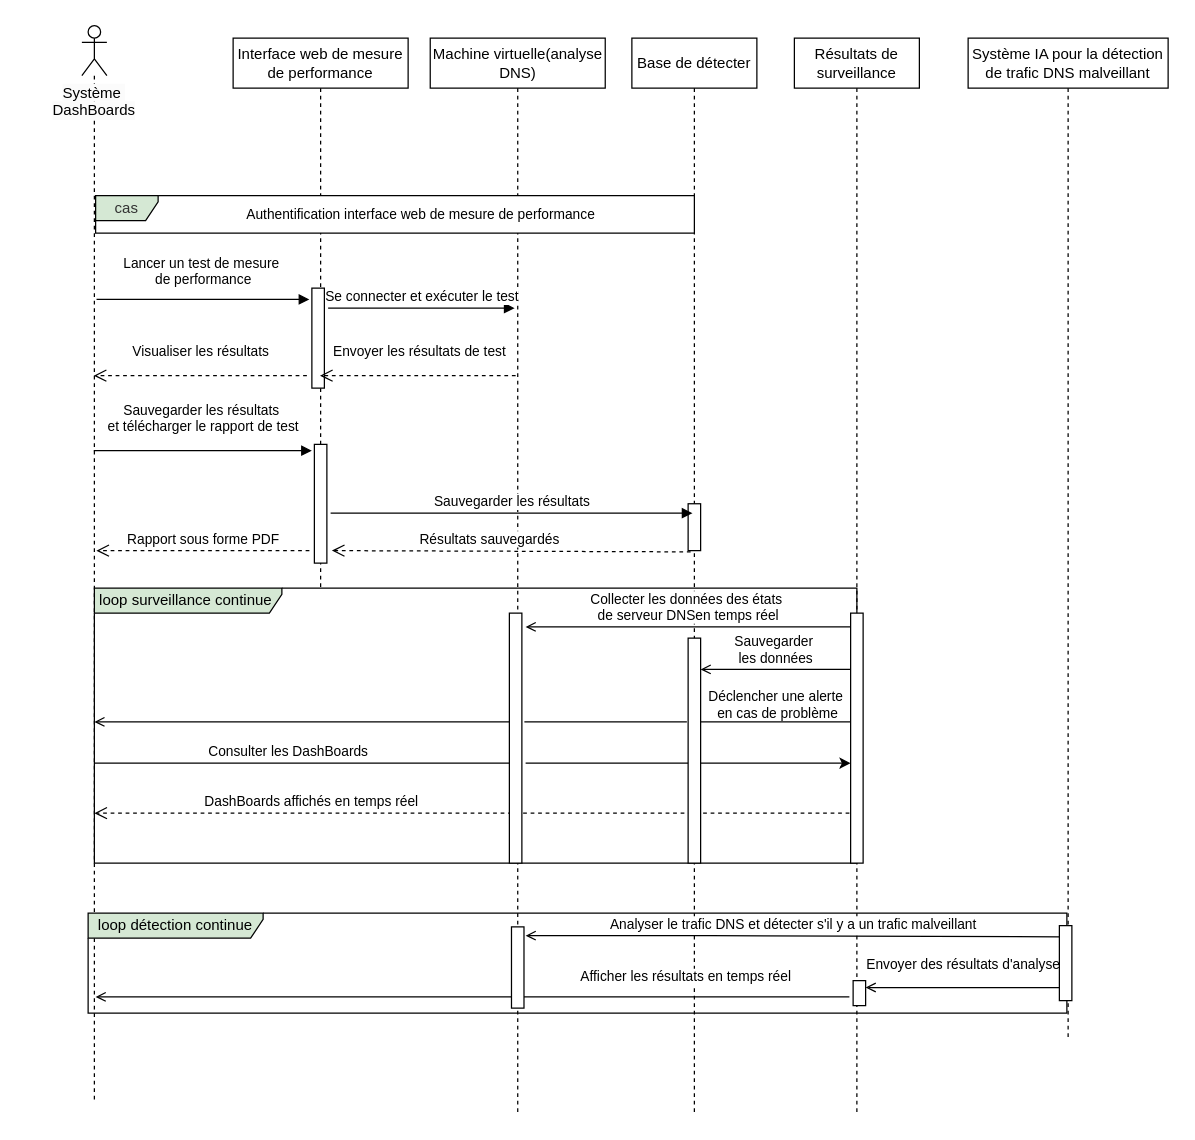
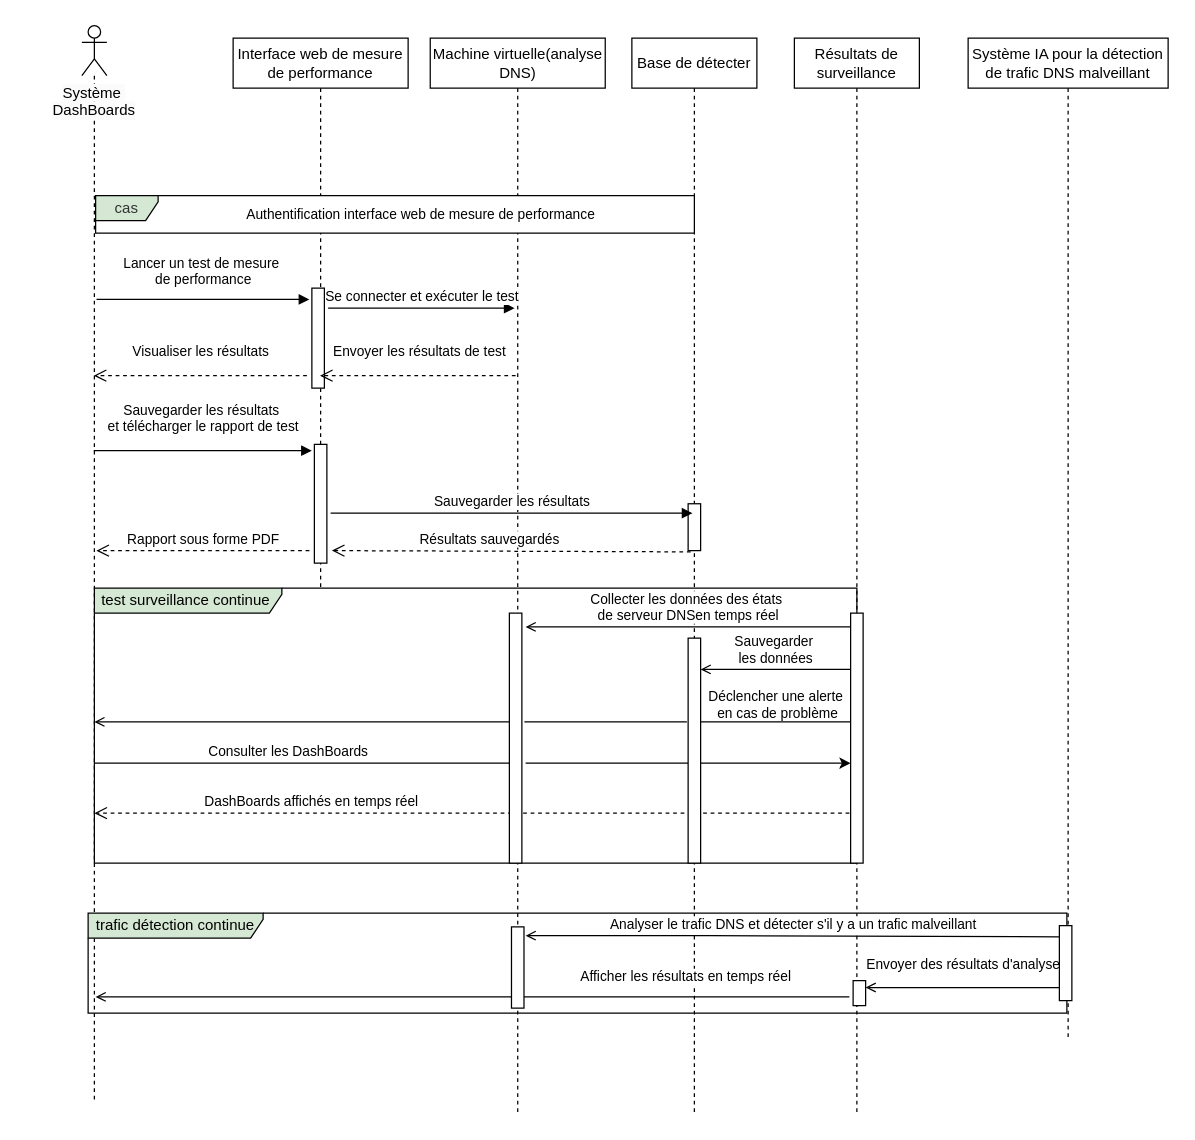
  <mxCell id="0" />
  <mxCell id="1" parent="0" />
  <mxCell id="2" value="" style="group" vertex="1" connectable="0" parent="1"><mxGeometry x="20" y="20" width="914" height="870" as="geometry" /></mxCell>
  <mxCell id="3" value="Interface web de mesure de performance" style="shape=umlLifeline;perimeter=lifelinePerimeter;whiteSpace=wrap;html=1;container=0;dropTarget=0;collapsible=0;recursiveResize=0;outlineConnect=0;portConstraint=eastwest;newEdgeStyle={&quot;edgeStyle&quot;:&quot;elbowEdgeStyle&quot;,&quot;elbow&quot;:&quot;vertical&quot;,&quot;curved&quot;:0,&quot;rounded&quot;:0};" vertex="1" parent="2"><mxGeometry x="166" y="10" width="140" height="440" as="geometry" /></mxCell>
  <mxCell id="4" value="" style="html=1;points=[[0,0,0,0,5],[0,1,0,0,-5],[1,0,0,0,5],[1,1,0,0,-5]];perimeter=orthogonalPerimeter;outlineConnect=0;targetShapes=umlLifeline;portConstraint=eastwest;newEdgeStyle={&quot;curved&quot;:0,&quot;rounded&quot;:0};" vertex="1" parent="3"><mxGeometry x="63" y="200" width="10" height="80" as="geometry" /></mxCell>
  <mxCell id="5" value="" style="html=1;points=[[0,0,0,0,5],[0,1,0,0,-5],[1,0,0,0,5],[1,1,0,0,-5]];perimeter=orthogonalPerimeter;outlineConnect=0;targetShapes=umlLifeline;portConstraint=eastwest;newEdgeStyle={&quot;curved&quot;:0,&quot;rounded&quot;:0};" vertex="1" parent="3"><mxGeometry x="65" y="325" width="10" height="95" as="geometry" /></mxCell>
  <mxCell id="6" value="Machine virtuelle(analyse DNS)" style="shape=umlLifeline;perimeter=lifelinePerimeter;whiteSpace=wrap;html=1;container=0;dropTarget=0;collapsible=0;recursiveResize=0;outlineConnect=0;portConstraint=eastwest;newEdgeStyle={&quot;edgeStyle&quot;:&quot;elbowEdgeStyle&quot;,&quot;elbow&quot;:&quot;vertical&quot;,&quot;curved&quot;:0,&quot;rounded&quot;:0};" vertex="1" parent="2"><mxGeometry x="323.69" y="10" width="140" height="860" as="geometry" /></mxCell>
  <mxCell id="7" value="Base de détecter" style="shape=umlLifeline;perimeter=lifelinePerimeter;whiteSpace=wrap;html=1;container=0;dropTarget=0;collapsible=0;recursiveResize=0;outlineConnect=0;portConstraint=eastwest;newEdgeStyle={&quot;edgeStyle&quot;:&quot;elbowEdgeStyle&quot;,&quot;elbow&quot;:&quot;vertical&quot;,&quot;curved&quot;:0,&quot;rounded&quot;:0};" vertex="1" parent="2"><mxGeometry x="485" y="10" width="100" height="860" as="geometry" /></mxCell>
  <mxCell id="8" value="" style="html=1;points=[[0,0,0,0,5],[0,1,0,0,-5],[1,0,0,0,5],[1,1,0,0,-5]];perimeter=orthogonalPerimeter;outlineConnect=0;targetShapes=umlLifeline;portConstraint=eastwest;newEdgeStyle={&quot;curved&quot;:0,&quot;rounded&quot;:0};" vertex="1" parent="7"><mxGeometry x="45" y="372.5" width="10" height="37.5" as="geometry" /></mxCell>
  <mxCell id="9" value="Résultats de surveillance" style="shape=umlLifeline;perimeter=lifelinePerimeter;whiteSpace=wrap;html=1;container=0;dropTarget=0;collapsible=0;recursiveResize=0;outlineConnect=0;portConstraint=eastwest;newEdgeStyle={&quot;edgeStyle&quot;:&quot;elbowEdgeStyle&quot;,&quot;elbow&quot;:&quot;vertical&quot;,&quot;curved&quot;:0,&quot;rounded&quot;:0};" vertex="1" parent="2"><mxGeometry x="615" y="10" width="100" height="860" as="geometry" /></mxCell>
  <mxCell id="10" value="Système IA pour la détection de trafic DNS malveillant" style="shape=umlLifeline;perimeter=lifelinePerimeter;whiteSpace=wrap;html=1;container=0;dropTarget=0;collapsible=0;recursiveResize=0;outlineConnect=0;portConstraint=eastwest;newEdgeStyle={&quot;edgeStyle&quot;:&quot;elbowEdgeStyle&quot;,&quot;elbow&quot;:&quot;vertical&quot;,&quot;curved&quot;:0,&quot;rounded&quot;:0};" vertex="1" parent="2"><mxGeometry x="754" y="10" width="160" height="800" as="geometry" /></mxCell>
  <mxCell id="11" value="" style="shape=umlLifeline;perimeter=lifelinePerimeter;whiteSpace=wrap;html=1;container=1;dropTarget=0;collapsible=0;recursiveResize=0;outlineConnect=0;portConstraint=eastwest;newEdgeStyle={&quot;curved&quot;:0,&quot;rounded&quot;:0};participant=umlActor;" vertex="1" parent="2"><mxGeometry x="45" width="20" height="860" as="geometry" /></mxCell>
  <mxCell id="12" value="&lt;span style=&quot;color: rgb(0, 0, 0); font-family: Helvetica; font-size: 12px; font-style: normal; font-variant-ligatures: normal; font-variant-caps: normal; font-weight: 400; letter-spacing: normal; orphans: 2; text-indent: 0px; text-transform: none; widows: 2; word-spacing: 0px; -webkit-text-stroke-width: 0px; white-space: nowrap; background-color: rgb(251, 251, 251); text-decoration-thickness: initial; text-decoration-style: initial; text-decoration-color: initial; float: none; display: inline !important;&quot;&gt;Système&amp;nbsp;&lt;/span&gt;&lt;div style=&quot;forced-color-adjust: none; color: rgb(0, 0, 0); font-family: Helvetica; font-size: 12px; font-style: normal; font-variant-ligatures: normal; font-variant-caps: normal; font-weight: 400; letter-spacing: normal; orphans: 2; text-indent: 0px; text-transform: none; widows: 2; word-spacing: 0px; -webkit-text-stroke-width: 0px; white-space: nowrap; background-color: rgb(251, 251, 251); text-decoration-thickness: initial; text-decoration-style: initial; text-decoration-color: initial;&quot;&gt;DashBoards&lt;/div&gt;" style="text;whiteSpace=wrap;html=1;align=center;" vertex="1" parent="2"><mxGeometry y="40" width="110" height="50" as="geometry" /></mxCell>
  <mxCell id="13" value="Lancer un test de mesure&amp;nbsp;&lt;div&gt;de performance&lt;/div&gt;" style="html=1;verticalAlign=bottom;endArrow=block;curved=0;rounded=0;" edge="1" parent="2"><mxGeometry y="7" relative="1" as="geometry"><mxPoint x="56.731" y="219" as="sourcePoint" /><mxPoint x="227" y="219" as="targetPoint" /><mxPoint as="offset" /></mxGeometry></mxCell>
  <mxCell id="14" value="Se connecter et exécuter le test" style="html=1;verticalAlign=bottom;endArrow=block;curved=0;rounded=0;" edge="1" parent="2"><mxGeometry relative="1" as="geometry"><mxPoint x="242" y="226" as="sourcePoint" /><mxPoint x="391.19" y="226.0" as="targetPoint" /></mxGeometry></mxCell>
  <mxCell id="15" value="Envoyer les résultats de test" style="html=1;verticalAlign=bottom;endArrow=open;dashed=1;endSize=8;curved=0;rounded=0;" edge="1" parent="2" target="3"><mxGeometry x="-0.022" y="-10" relative="1" as="geometry"><mxPoint x="287" y="280" as="targetPoint" /><mxPoint x="392" y="280" as="sourcePoint" /><mxPoint as="offset" /></mxGeometry></mxCell>
  <mxCell id="16" value="Visualiser les résultats" style="html=1;verticalAlign=bottom;endArrow=open;dashed=1;endSize=8;curved=0;rounded=0;" edge="1" parent="2" target="11"><mxGeometry x="-0.006" y="-10" relative="1" as="geometry"><mxPoint x="133" y="350" as="targetPoint" /><mxPoint x="225" y="280" as="sourcePoint" /><Array as="points"><mxPoint x="205" y="280" /></Array><mxPoint as="offset" /></mxGeometry></mxCell>
  <mxCell id="17" value="Sauvegarder les résultats&amp;nbsp;&lt;div&gt;et télécharger le rapport de test&lt;/div&gt;" style="html=1;verticalAlign=bottom;endArrow=block;curved=0;rounded=0;" edge="1" parent="2" source="11"><mxGeometry x="-0.002" y="10" relative="1" as="geometry"><mxPoint x="59.001" y="340" as="sourcePoint" /><mxPoint x="229" y="340" as="targetPoint" /><mxPoint as="offset" /></mxGeometry></mxCell>
  <mxCell id="18" value="Sauvegarder les résultats" style="html=1;verticalAlign=bottom;endArrow=block;curved=0;rounded=0;" edge="1" parent="2"><mxGeometry relative="1" as="geometry"><mxPoint x="244" y="390" as="sourcePoint" /><mxPoint x="533.5" y="390" as="targetPoint" /></mxGeometry></mxCell>
  <mxCell id="19" value="Rapport sous forme PDF" style="html=1;verticalAlign=bottom;endArrow=open;dashed=1;endSize=8;curved=0;rounded=0;" edge="1" parent="2"><mxGeometry relative="1" as="geometry"><mxPoint x="56.591" y="420" as="targetPoint" /><mxPoint x="227" y="420" as="sourcePoint" /></mxGeometry></mxCell>
  <mxCell id="20" value="Analyser le trafic DNS et détecter s'il y a un trafic malveillant" style="html=1;verticalAlign=bottom;endArrow=open;curved=0;rounded=0;endFill=0;exitX=0;exitY=0;exitDx=0;exitDy=5;exitPerimeter=0;" edge="1" parent="2"><mxGeometry x="-0.003" relative="1" as="geometry"><mxPoint x="827" y="729" as="sourcePoint" /><mxPoint x="400" y="728" as="targetPoint" /><mxPoint as="offset" /><Array as="points"><mxPoint x="547.19" y="728" /></Array></mxGeometry></mxCell>
  <mxCell id="21" value="Envoyer des résultats d'analyse" style="html=1;verticalAlign=bottom;endArrow=open;curved=0;rounded=0;endFill=0;entryX=1;entryY=0;entryDx=0;entryDy=5;entryPerimeter=0;" edge="1" parent="2" source="41"><mxGeometry x="-0.006" y="-9" relative="1" as="geometry"><mxPoint x="823" y="770.5" as="sourcePoint" /><mxPoint x="672" y="769.5" as="targetPoint" /><mxPoint y="-1" as="offset" /></mxGeometry></mxCell>
  <mxCell id="22" value="cas" style="shape=umlFrame;whiteSpace=wrap;html=1;pointerEvents=0;width=50;height=20;fillColor=#D5E8D4;fontColor=#333333;strokeColor=#000000;swimlaneFillColor=default;" vertex="1" parent="2"><mxGeometry x="56" y="136" width="479" height="30" as="geometry" /></mxCell>
  <mxCell id="23" value="&lt;span style=&quot;color: rgb(0, 0, 0); font-family: Helvetica; font-size: 11px; font-style: normal; font-variant-ligatures: normal; font-variant-caps: normal; font-weight: 400; letter-spacing: normal; orphans: 2; text-align: center; text-indent: 0px; text-transform: none; widows: 2; word-spacing: 0px; -webkit-text-stroke-width: 0px; white-space: nowrap; background-color: rgb(255, 255, 255); text-decoration-thickness: initial; text-decoration-style: initial; text-decoration-color: initial; display: inline !important; float: none;&quot;&gt;Authentification interface web de mesure de performance&lt;/span&gt;" style="text;whiteSpace=wrap;html=1;" vertex="1" parent="2"><mxGeometry x="175" y="137" width="217" height="40" as="geometry" /></mxCell>
  <mxCell id="24" value="" style="group" vertex="1" connectable="0" parent="2"><mxGeometry x="45" y="460" width="630" height="220" as="geometry" /></mxCell>
  <mxCell id="25" value="Collecter les données des états&amp;nbsp;&lt;div&gt;de serveur DNSen temps réel&lt;/div&gt;" style="html=1;verticalAlign=bottom;endArrow=open;curved=0;rounded=0;endFill=0;" edge="1" parent="24"><mxGeometry x="-0.001" relative="1" as="geometry"><mxPoint x="615" y="21.0" as="sourcePoint" /><mxPoint x="355" y="21" as="targetPoint" /><mxPoint as="offset" /></mxGeometry></mxCell>
  <mxCell id="26" value="Sauvegarder&amp;nbsp;&lt;div&gt;les données&lt;/div&gt;" style="html=1;verticalAlign=bottom;endArrow=none;curved=0;rounded=0;endFill=0;startArrow=open;startFill=0;exitX=1;exitY=0;exitDx=0;exitDy=5;exitPerimeter=0;" edge="1" parent="24"><mxGeometry x="0.004" relative="1" as="geometry"><mxPoint x="495" y="55.0" as="sourcePoint" /><mxPoint x="615" y="55.0" as="targetPoint" /><mxPoint as="offset" /></mxGeometry></mxCell>
  <mxCell id="27" value="DashBoards affichés en temps réel&amp;nbsp;" style="html=1;verticalAlign=bottom;endArrow=open;dashed=1;endSize=8;curved=0;rounded=0;" edge="1" parent="24"><mxGeometry x="0.426" relative="1" as="geometry"><mxPoint x="10" y="170" as="targetPoint" /><mxPoint x="620" y="170" as="sourcePoint" /><mxPoint as="offset" /></mxGeometry></mxCell>
- <mxCell id="28" value="loop surveillance continue&amp;nbsp;" style="shape=umlFrame;whiteSpace=wrap;html=1;pointerEvents=0;width=150;height=20;fillColor=#D5E8D4;" vertex="1" parent="24"><mxGeometry x="10" y="-10" width="610" height="220" as="geometry" /></mxCell>
+ <mxCell id="28" value="test surveillance continue&amp;nbsp;" style="shape=umlFrame;whiteSpace=wrap;html=1;pointerEvents=0;width=150;height=20;fillColor=#D5E8D4;" vertex="1" parent="24"><mxGeometry x="10" y="-10" width="610" height="220" as="geometry" /></mxCell>
  <mxCell id="29" value="&lt;span style=&quot;color: rgba(0, 0, 0, 0); font-family: monospace; font-size: 0px; text-align: start;&quot;&gt;%3CmxGraphModel%3E%3Croot%3E%3CmxCell%20id%3D%220%22%2F%3E%3CmxCell%20id%3D%221%22%20parent%3D%220%22%2F%3E%3CmxCell%20id%3D%222%22%20value%3D%22%22%20style%3D%22html%3D1%3Bpoints%3D%5B%5B0%2C0%2C0%2C0%2C5%5D%2C%5B0%2C1%2C0%2C0%2C-5%5D%2C%5B1%2C0%2C0%2C0%2C5%5D%2C%5B1%2C1%2C0%2C0%2C-5%5D%5D%3Bperimeter%3DorthogonalPerimeter%3BoutlineConnect%3D0%3BtargetShapes%3DumlLifeline%3BportConstraint%3Deastwest%3BnewEdgeStyle%3D%7B%26quot%3Bcurved%26quot%3B%3A0%2C%26quot%3Brounded%26quot%3B%3A0%7D%3B%22%20vertex%3D%221%22%20parent%3D%221%22%3E%3CmxGeometry%20x%3D%22-1026%22%20y%3D%22430%22%20width%3D%2210%22%20height%3D%2250%22%20as%3D%22geometry%22%2F%3E%3C%2FmxCell%3E%3C%2Froot%3E%3C%2FmxGraphModel%3E&lt;/span&gt;" style="html=1;points=[[0,0,0,0,5],[0,1,0,0,-5],[1,0,0,0,5],[1,1,0,0,-5]];perimeter=orthogonalPerimeter;outlineConnect=0;targetShapes=umlLifeline;portConstraint=eastwest;newEdgeStyle={&quot;curved&quot;:0,&quot;rounded&quot;:0};" vertex="1" parent="24"><mxGeometry x="342" y="10" width="10" height="200" as="geometry" /></mxCell>
  <mxCell id="30" value="Déclencher une alerte&lt;div&gt;&amp;nbsp;en cas de problème&lt;/div&gt;" style="html=1;verticalAlign=bottom;endArrow=open;curved=0;rounded=0;endFill=0;" edge="1" parent="24"><mxGeometry x="-1" y="213" relative="1" as="geometry"><mxPoint x="342" y="97" as="sourcePoint" /><mxPoint x="10" y="97" as="targetPoint" /><mxPoint x="213" y="-211" as="offset" /></mxGeometry></mxCell>
  <mxCell id="31" value="Consulter les DashBoards" style="html=1;verticalAlign=bottom;endArrow=none;curved=0;rounded=0;endFill=0;" edge="1" parent="24" target="29"><mxGeometry x="-0.066" relative="1" as="geometry"><mxPoint x="10" y="130" as="sourcePoint" /><mxPoint x="335" y="130" as="targetPoint" /><mxPoint as="offset" /></mxGeometry></mxCell>
  <mxCell id="32" value="" style="html=1;points=[[0,0,0,0,5],[0,1,0,0,-5],[1,0,0,0,5],[1,1,0,0,-5]];perimeter=orthogonalPerimeter;outlineConnect=0;targetShapes=umlLifeline;portConstraint=eastwest;newEdgeStyle={&quot;curved&quot;:0,&quot;rounded&quot;:0};" vertex="1" parent="24"><mxGeometry x="485" y="30" width="10" height="180" as="geometry" /></mxCell>
  <mxCell id="33" value="&lt;span style=&quot;color: rgba(0, 0, 0, 0); font-family: monospace; font-size: 0px; text-align: start;&quot;&gt;%3CmxGraphModel%3E%3Croot%3E%3CmxCell%20id%3D%220%22%2F%3E%3CmxCell%20id%3D%221%22%20parent%3D%220%22%2F%3E%3CmxCell%20id%3D%222%22%20value%3D%22%22%20style%3D%22html%3D1%3Bpoints%3D%5B%5B0%2C0%2C0%2C0%2C5%5D%2C%5B0%2C1%2C0%2C0%2C-5%5D%2C%5B1%2C0%2C0%2C0%2C5%5D%2C%5B1%2C1%2C0%2C0%2C-5%5D%5D%3Bperimeter%3DorthogonalPerimeter%3BoutlineConnect%3D0%3BtargetShapes%3DumlLifeline%3BportConstraint%3Deastwest%3BnewEdgeStyle%3D%7B%26quot%3Bcurved%26quot%3B%3A0%2C%26quot%3Brounded%26quot%3B%3A0%7D%3B%22%20vertex%3D%221%22%20parent%3D%221%22%3E%3CmxGeometry%20x%3D%22-1026%22%20y%3D%22430%22%20width%3D%2210%22%20height%3D%2250%22%20as%3D%22geometry%22%2F%3E%3C%2FmxCell%3E%3C%2Froot%3E%3C%2FmxGraphModel%3E&lt;/span&gt;" style="html=1;points=[[0,0,0,0,5],[0,1,0,0,-5],[1,0,0,0,5],[1,1,0,0,-5]];perimeter=orthogonalPerimeter;outlineConnect=0;targetShapes=umlLifeline;portConstraint=eastwest;newEdgeStyle={&quot;curved&quot;:0,&quot;rounded&quot;:0};" vertex="1" parent="24"><mxGeometry x="615" y="10" width="10" height="200" as="geometry" /></mxCell>
  <mxCell id="34" value="" style="html=1;verticalAlign=bottom;endArrow=classic;curved=0;rounded=0;endFill=1;" edge="1" parent="24"><mxGeometry x="0.077" relative="1" as="geometry"><mxPoint x="495" y="130" as="sourcePoint" /><mxPoint x="615" y="130" as="targetPoint" /><mxPoint as="offset" /><Array as="points" /></mxGeometry></mxCell>
  <mxCell id="35" value="" style="html=1;verticalAlign=bottom;endArrow=none;curved=0;rounded=0;endFill=0;" edge="1" parent="24"><mxGeometry x="0.077" relative="1" as="geometry"><mxPoint x="354" y="97" as="sourcePoint" /><mxPoint x="484" y="97" as="targetPoint" /><mxPoint as="offset" /><Array as="points" /></mxGeometry></mxCell>
  <mxCell id="36" value="" style="html=1;verticalAlign=bottom;endArrow=none;curved=0;rounded=0;endFill=0;" edge="1" parent="24"><mxGeometry x="0.077" relative="1" as="geometry"><mxPoint x="495" y="97" as="sourcePoint" /><mxPoint x="615" y="97" as="targetPoint" /><mxPoint as="offset" /><Array as="points" /></mxGeometry></mxCell>
- <mxCell id="37" value="loop détection continue" style="shape=umlFrame;whiteSpace=wrap;html=1;pointerEvents=0;width=140;height=20;fillColor=#D5E8D4;" vertex="1" parent="2"><mxGeometry x="50" y="710" width="783" height="80" as="geometry" /></mxCell>
+ <mxCell id="37" value="trafic détection continue" style="shape=umlFrame;whiteSpace=wrap;html=1;pointerEvents=0;width=140;height=20;fillColor=#D5E8D4;" vertex="1" parent="2"><mxGeometry x="50" y="710" width="783" height="80" as="geometry" /></mxCell>
  <mxCell id="38" value="Résultats sauvegardés" style="html=1;verticalAlign=bottom;endArrow=open;dashed=1;endSize=8;curved=0;rounded=0;" edge="1" parent="2"><mxGeometry x="0.123" relative="1" as="geometry"><mxPoint x="245" y="420" as="targetPoint" /><mxPoint x="532" y="421" as="sourcePoint" /><mxPoint as="offset" /></mxGeometry></mxCell>
  <mxCell id="39" value="Afficher les résultats en temps réel" style="html=1;verticalAlign=bottom;endArrow=open;curved=0;rounded=0;endFill=0;" edge="1" parent="2"><mxGeometry x="-0.564" y="-7" relative="1" as="geometry"><mxPoint x="659" y="777" as="sourcePoint" /><mxPoint x="56" y="777" as="targetPoint" /><mxPoint as="offset" /></mxGeometry></mxCell>
  <mxCell id="40" value="" style="html=1;verticalAlign=bottom;endArrow=none;curved=0;rounded=0;endFill=0;" edge="1" parent="2"><mxGeometry x="0.077" relative="1" as="geometry"><mxPoint x="400" y="590" as="sourcePoint" /><mxPoint x="530" y="590" as="targetPoint" /><mxPoint as="offset" /><Array as="points" /></mxGeometry></mxCell>
  <mxCell id="41" value="" style="html=1;points=[[0,0,0,0,5],[0,1,0,0,-5],[1,0,0,0,5],[1,1,0,0,-5]];perimeter=orthogonalPerimeter;outlineConnect=0;targetShapes=umlLifeline;portConstraint=eastwest;newEdgeStyle={&quot;curved&quot;:0,&quot;rounded&quot;:0};" vertex="1" parent="2"><mxGeometry x="827" y="720" width="10" height="60" as="geometry" /></mxCell>
  <mxCell id="42" value="" style="html=1;points=[[0,0,0,0,5],[0,1,0,0,-5],[1,0,0,0,5],[1,1,0,0,-5]];perimeter=orthogonalPerimeter;outlineConnect=0;targetShapes=umlLifeline;portConstraint=eastwest;newEdgeStyle={&quot;curved&quot;:0,&quot;rounded&quot;:0};" vertex="1" parent="2"><mxGeometry x="662" y="764" width="10" height="20" as="geometry" /></mxCell>
  <mxCell id="43" value="" style="html=1;points=[[0,0,0,0,5],[0,1,0,0,-5],[1,0,0,0,5],[1,1,0,0,-5]];perimeter=orthogonalPerimeter;outlineConnect=0;targetShapes=umlLifeline;portConstraint=eastwest;newEdgeStyle={&quot;curved&quot;:0,&quot;rounded&quot;:0};" vertex="1" parent="2"><mxGeometry x="388.69" y="721" width="10" height="65" as="geometry" /></mxCell>
